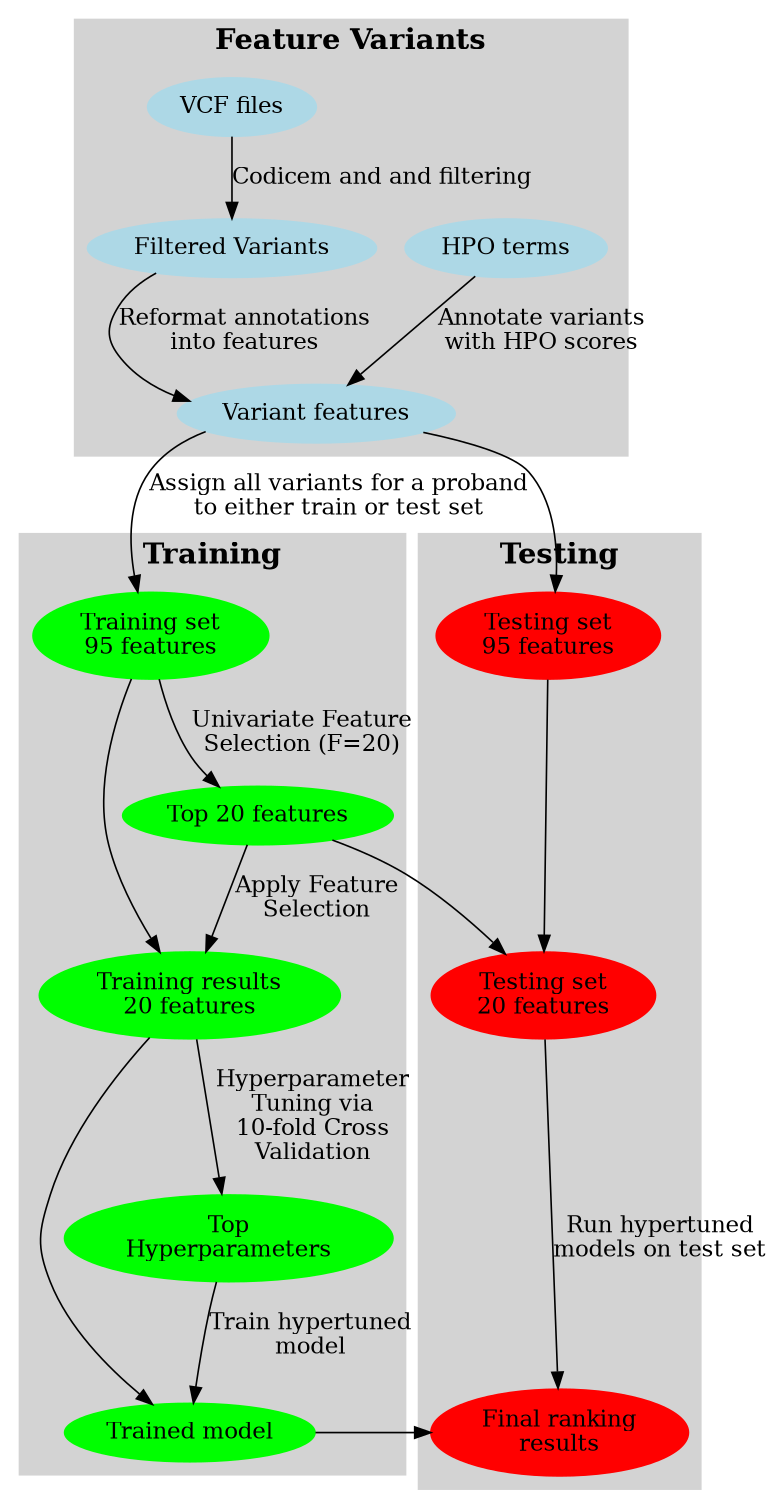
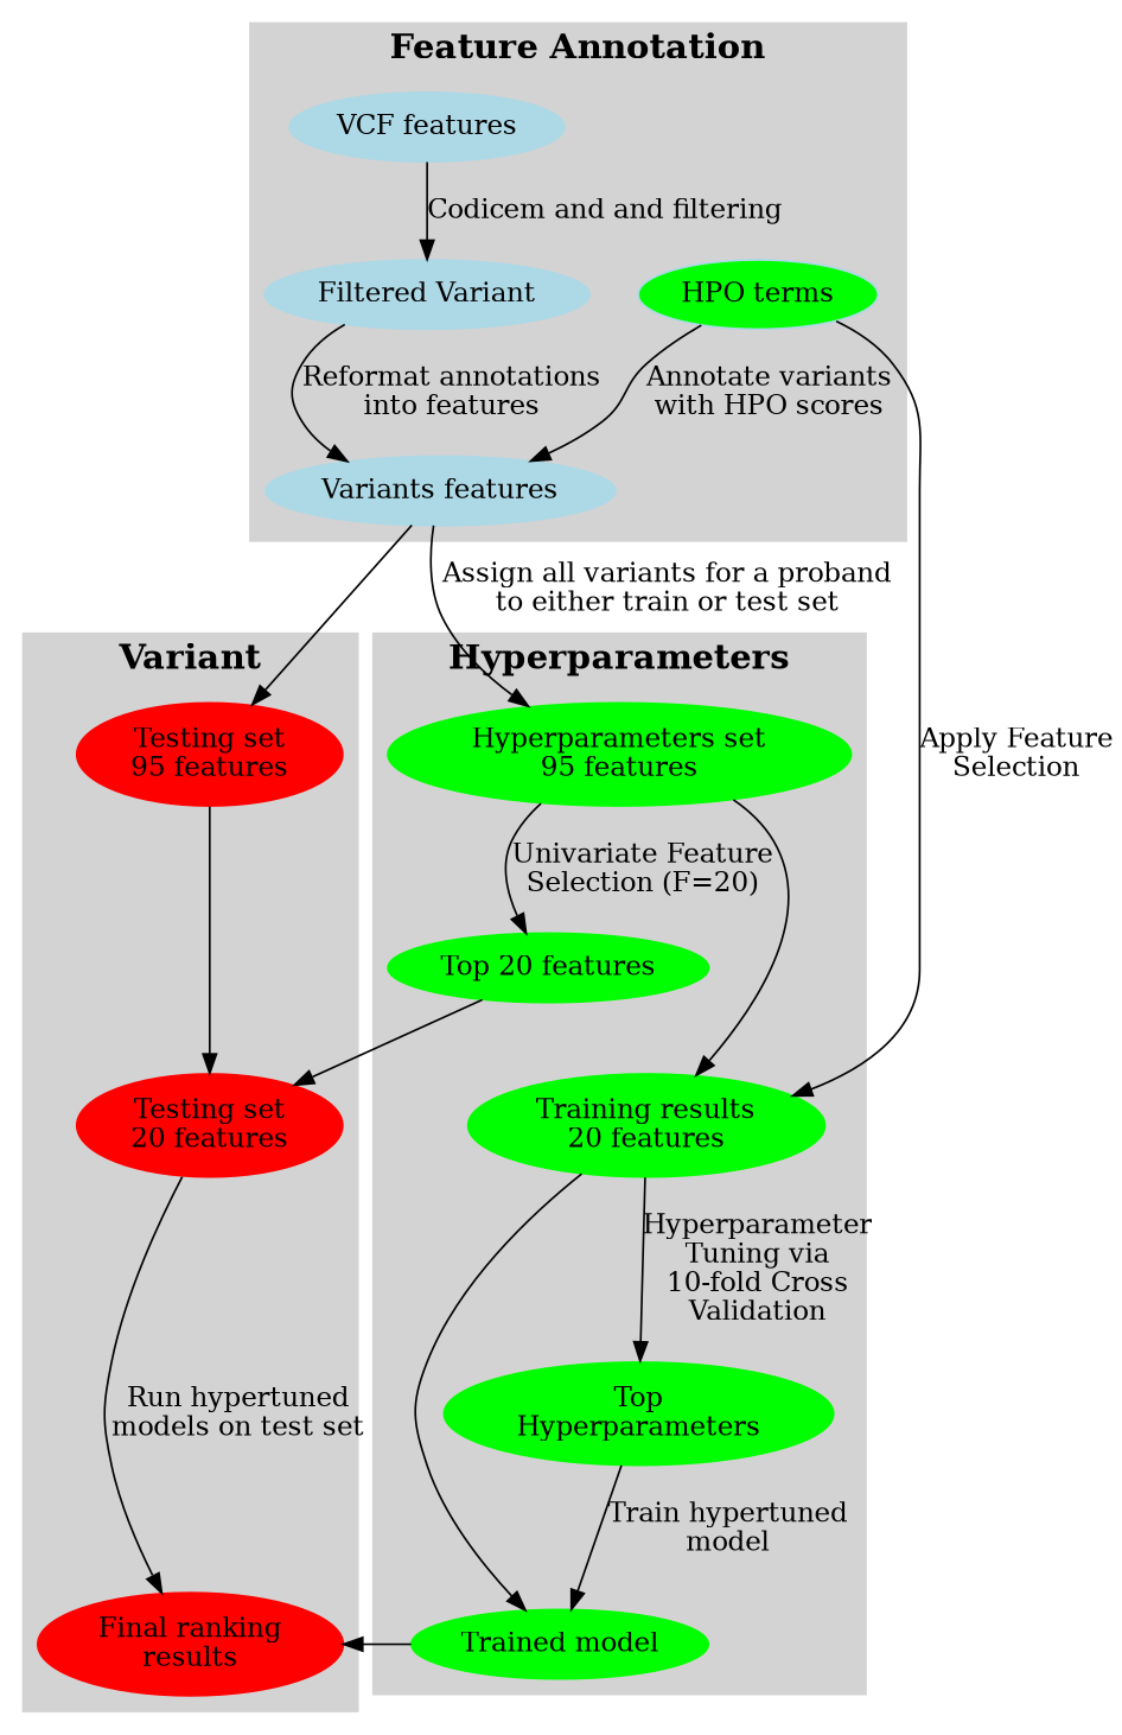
  digraph {
    newrank=true
    node [color=green style=filled]
-   n1 [label="Training set\n95 features"]
+   n1 [label="Hyperparameters set\n95 features"]
    n2 [color=red label="Testing set\n95 features"]
    n3 [label="Training results\n20 features"]
    n4 [color=red label="Testing set\n20 features"]
    n5 [label="Trained model"]
    n6 [color=red label="Final ranking\nresults"]
-   n7 [color=lightblue label="Filtered Variants"]
-   n8 [color=lightblue label="HPO terms"]
-   n9 [color=lightblue label="Variant features"]
-   n10 [color=lightblue label="VCF files"]
+   n7 [color=lightblue label="Filtered Variant"]
+   n8 [color=lightblue label="HPO terms" fillcolor=green]
+   n9 [color=lightblue label="Variants features"]
+   n10 [color=lightblue label="VCF features"]
    n11 [label="Top 20 features"]
    n12 [label="Top\nHyperparameters"]
    subgraph sub_1 {
      rank=same
      n1
      n2
    }
    subgraph sub_2 {
      rank=same
      n3
      n4
    }
    subgraph sub_3 {
      rank=same
      n5
      n6
    }
    subgraph cluster_4 {
      color=lightgrey
      fontname="times-bold"
      fontsize=18
-     label="Feature Variants"
+     label="Feature Annotation"
      style=filled
      n7
      n8
      n9
      n10
    }
    subgraph cluster_5 {
      color=lightgrey
      fontname="times-bold"
      fontsize=18
-     label=Training
+     label=Hyperparameters
      style=filled
      n1
      n3
      n5
      n11
      n12
    }
    subgraph cluster_6 {
      color=lightgrey
      fontname="times-bold"
      fontsize=18
-     label=Testing
+     label=Variant
      style=filled
      n2
      n4
      n6
    }
    n1 -> n3
    n1 -> n11 [label="Univariate Feature\nSelection (F=20)"]
    n2 -> n4
    n3 -> n5
    n3 -> n12 [label="Hyperparameter\nTuning via\n10-fold Cross\nValidation"]
    n4 -> n6 [label="Run hypertuned\nmodels on test set"]
    n5 -> n6
    n7 -> n9 [label="Reformat annotations\ninto features"]
    n8 -> n9 [label="Annotate variants\nwith HPO scores"]
    n9 -> n1 [label="Assign all variants for a proband\nto either train or test set"]
    n9 -> n2
    n10 -> n7 [label="Codicem and and filtering"]
-   n11 -> n3 [label="Apply Feature\nSelection"]
+   n8 -> n3 [label="Apply Feature\nSelection"]
    n11 -> n4
    n12 -> n5 [label="Train hypertuned\nmodel"]
  }
